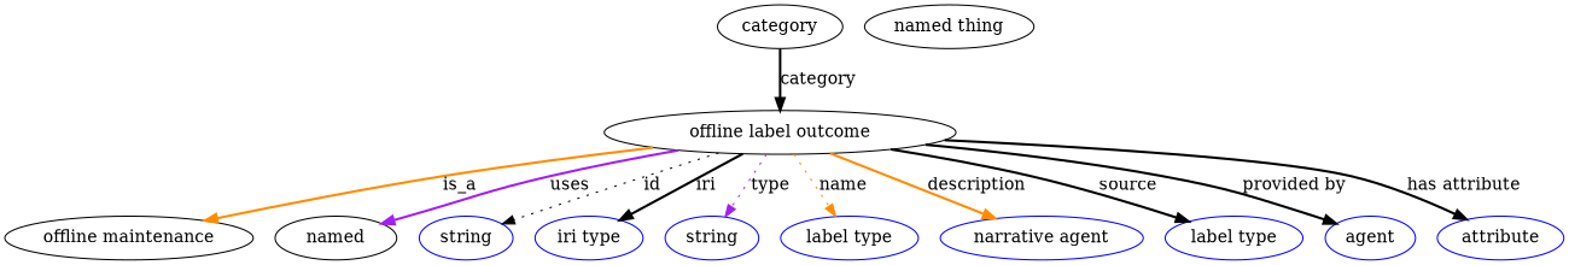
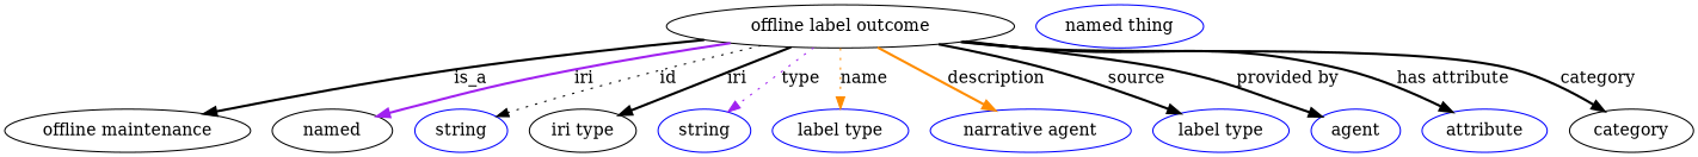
  digraph {
    node [color=blue]
    edge [color=black style=bold]
    n1 [height=0.5 label="offline label outcome" width=4.008 color=""]
    "offline maintenance" [height=0.5 width=2.8345 color=""]
    n3 [height=0.5 label=named width=1.3902 color=""]
    n4 [height=0.5 label=string width=1.0652]
-   n5 [height=0.5 label="iri type" width=1.2277]
+   n5 [color=black height=0.5 label="iri type" width=1.2277]
    n6 [height=0.5 label=string width=1.0652]
    n7 [height=0.5 label="label type" width=1.5707]
    n8 [height=0.5 label="narrative agent" width=2.0943]
    n9 [height=0.5 label="label type" width=1.5707]
    n10 [height=0.5 label=agent width=1.0291]
    n11 [height=0.5 label=attribute width=1.4443]
    category [height=0.5 width=1.4263 color=""]
-   n13 [color=black height=0.5 label="named thing" width=1.9318]
-   n1 -> "offline maintenance" [color=darkorange label=is_a]
-   n1 -> n3 [color=purple label=uses]
+   n13 [height=0.5 label="named thing" width=1.9318]
+   n1 -> "offline maintenance" [label=is_a]
+   n1 -> n3 [color=purple label=iri]
    n1 -> n4 [label=id style=dotted]
    n1 -> n5 [label=iri]
    n1 -> n6 [color=purple label=type style=dotted]
    n1 -> n7 [color=darkorange label=name style=dotted]
    n1 -> n8 [color=darkorange label=description]
    n1 -> n9 [label=source]
    n1 -> n10 [label="provided by"]
    n1 -> n11 [label="has attribute"]
-   category -> n1 [label=category]
+   n1 -> category [label=category]
  }
